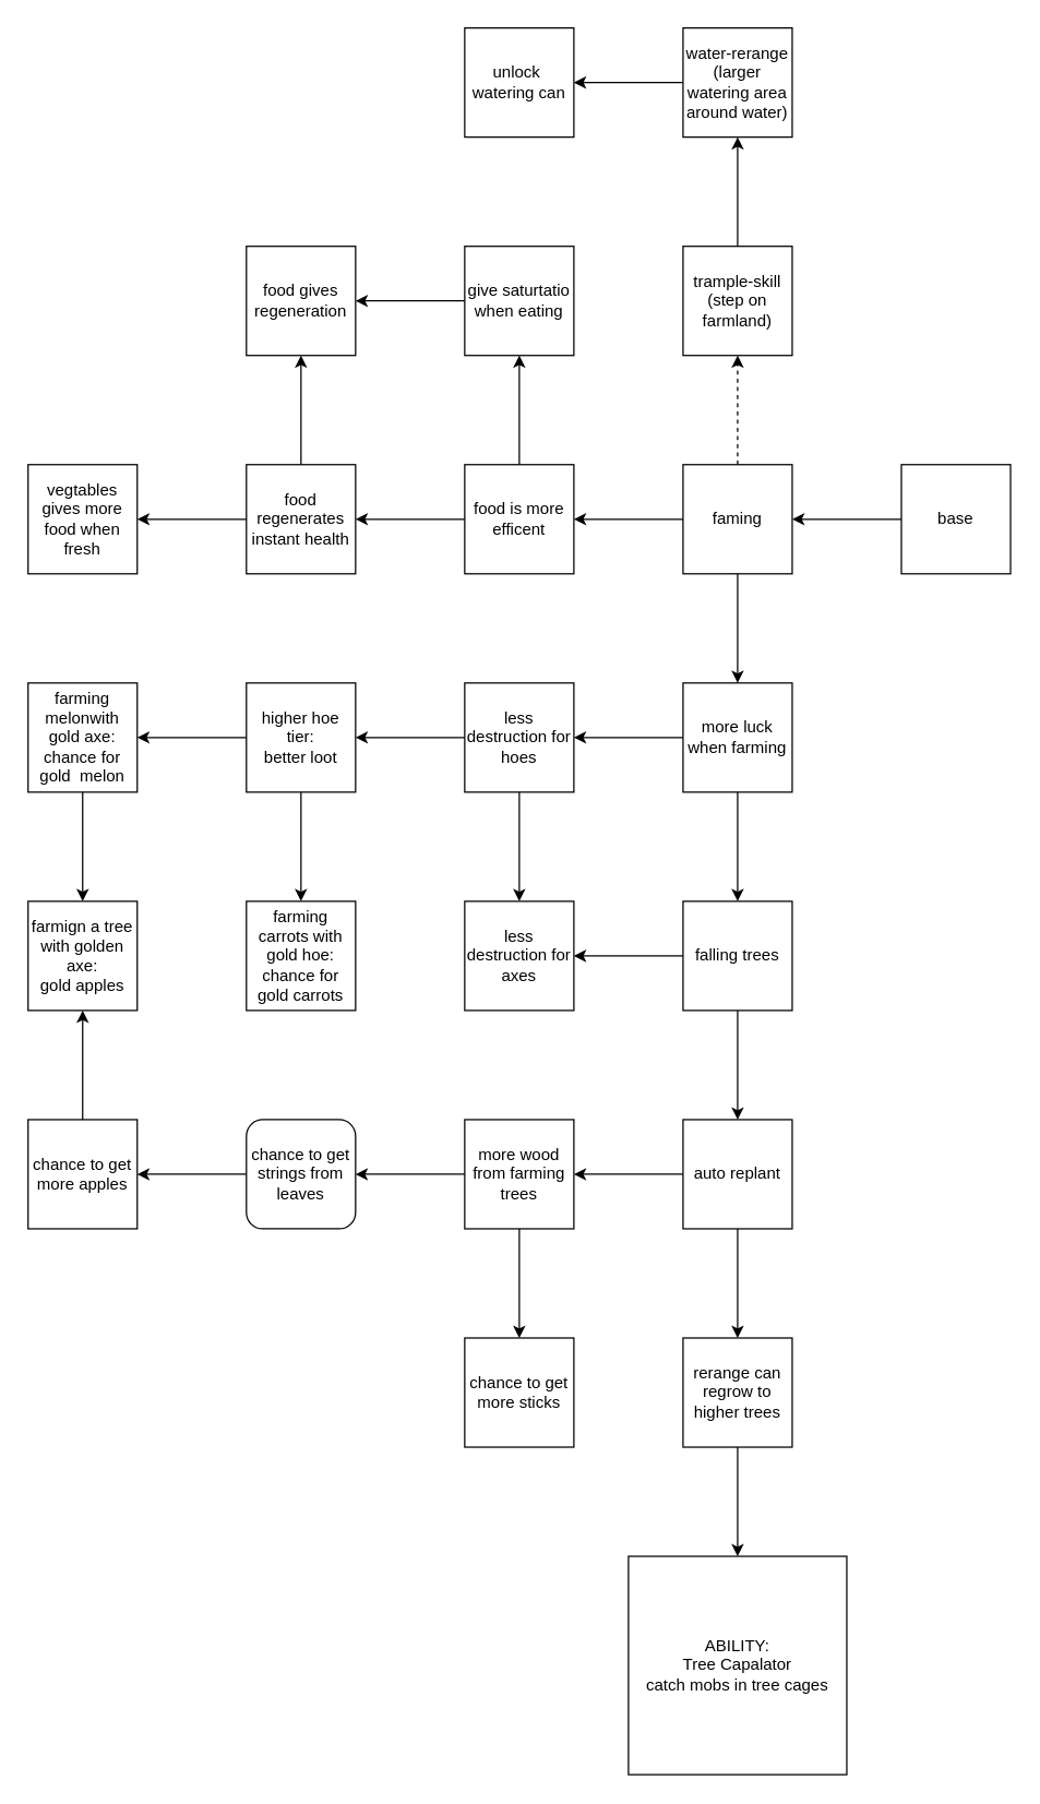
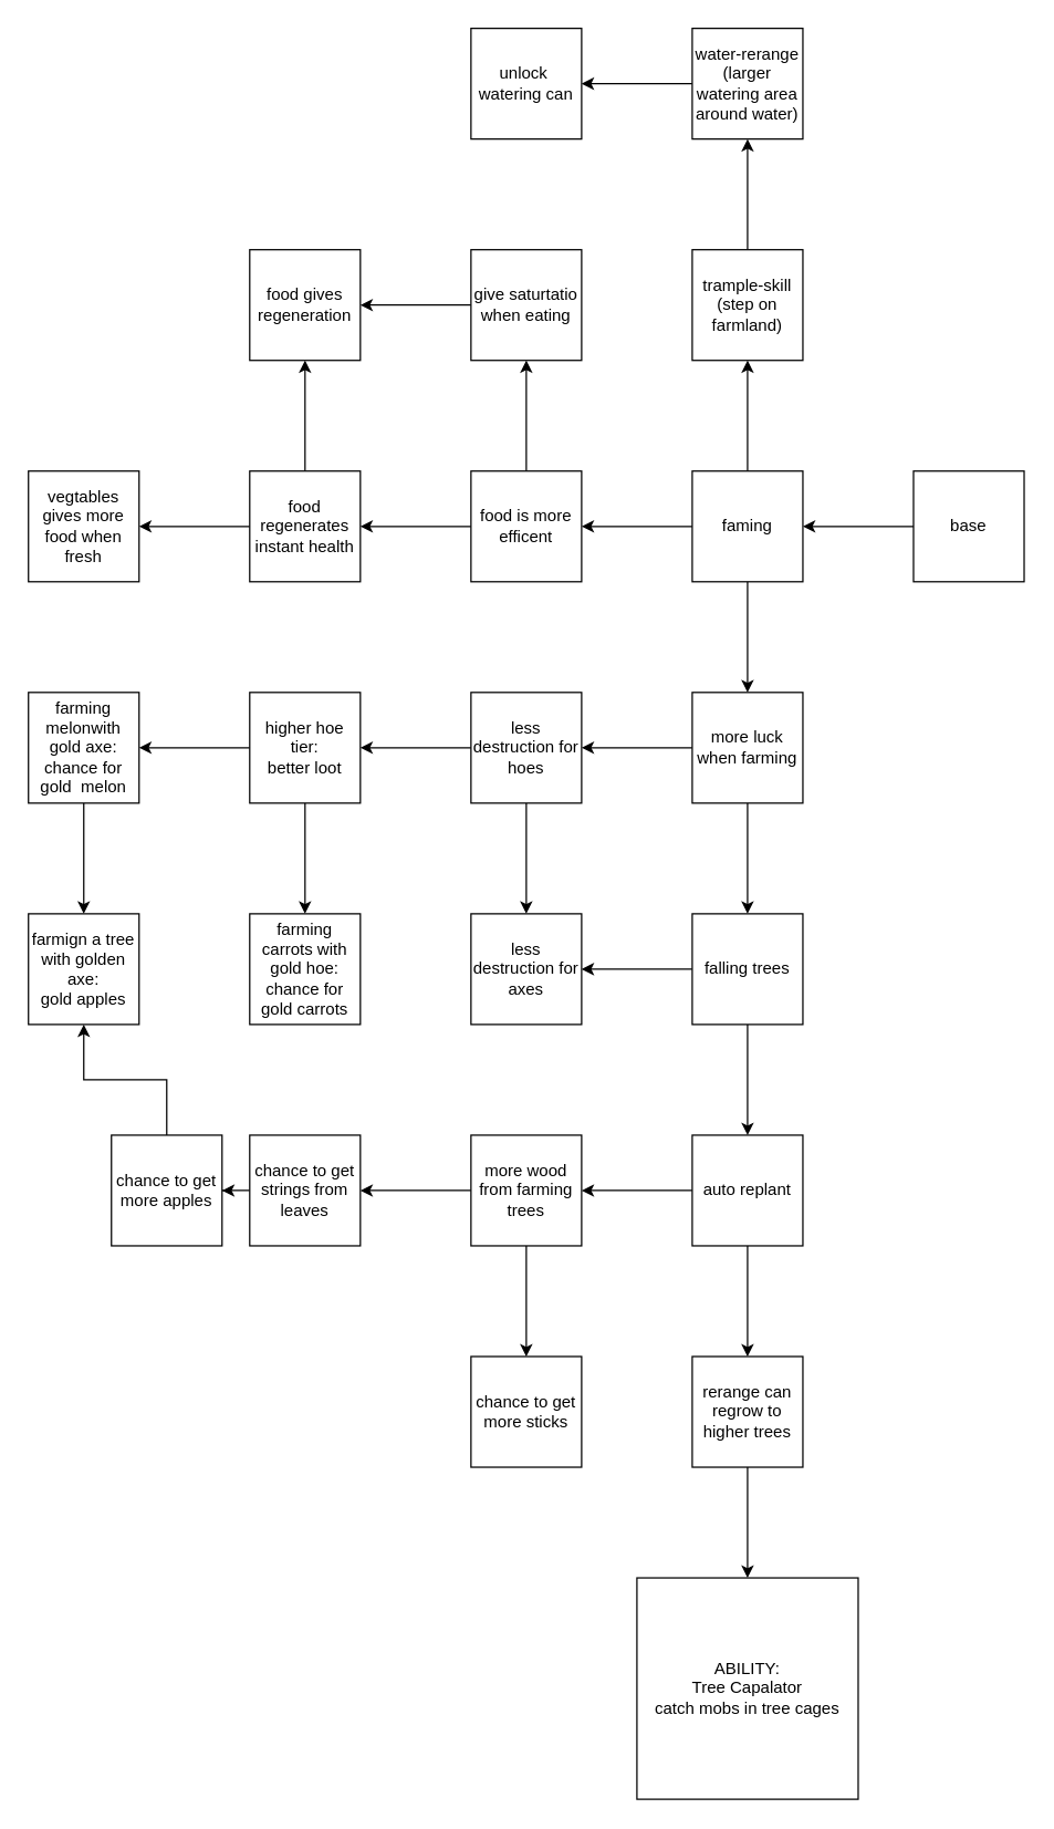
  <mxCell id="0" />
  <mxCell id="1" parent="0" />
  <mxCell id="2" style="edgeStyle=orthogonalEdgeStyle;rounded=0;orthogonalLoop=1;jettySize=auto;html=1;entryX=1;entryY=0.5;entryDx=0;entryDy=0;" parent="1" source="3" target="7" edge="1"><mxGeometry relative="1" as="geometry" /></mxCell>
  <mxCell id="3" value="base" style="rounded=0;whiteSpace=wrap;html=1;" parent="1" vertex="1"><mxGeometry x="660" y="340" width="80" height="80" as="geometry" /></mxCell>
  <mxCell id="4" style="edgeStyle=orthogonalEdgeStyle;rounded=0;orthogonalLoop=1;jettySize=auto;html=1;entryX=1;entryY=0.5;entryDx=0;entryDy=0;" parent="1" source="7" target="10" edge="1"><mxGeometry relative="1" as="geometry" /></mxCell>
- <mxCell id="5" style="edgeStyle=orthogonalEdgeStyle;rounded=0;orthogonalLoop=1;jettySize=auto;html=1;entryX=0.5;entryY=1;entryDx=0;entryDy=0;dashed=1;" parent="1" source="7" target="12" edge="1"><mxGeometry relative="1" as="geometry" /></mxCell>
+ <mxCell id="5" style="edgeStyle=orthogonalEdgeStyle;rounded=0;orthogonalLoop=1;jettySize=auto;html=1;entryX=0.5;entryY=1;entryDx=0;entryDy=0;" parent="1" source="7" target="12" edge="1"><mxGeometry relative="1" as="geometry" /></mxCell>
  <mxCell id="6" style="edgeStyle=orthogonalEdgeStyle;rounded=0;orthogonalLoop=1;jettySize=auto;html=1;" parent="1" source="7" target="18" edge="1"><mxGeometry relative="1" as="geometry" /></mxCell>
  <mxCell id="7" value="faming" style="rounded=0;whiteSpace=wrap;html=1;" parent="1" vertex="1"><mxGeometry x="500" y="340" width="80" height="80" as="geometry" /></mxCell>
  <mxCell id="8" style="edgeStyle=orthogonalEdgeStyle;rounded=0;orthogonalLoop=1;jettySize=auto;html=1;" edge="1" parent="1" source="10" target="49"><mxGeometry relative="1" as="geometry" /></mxCell>
  <mxCell id="9" style="edgeStyle=orthogonalEdgeStyle;rounded=0;orthogonalLoop=1;jettySize=auto;html=1;entryX=0.5;entryY=1;entryDx=0;entryDy=0;" edge="1" parent="1" source="10" target="51"><mxGeometry relative="1" as="geometry" /></mxCell>
  <mxCell id="10" value="food is more efficent" style="rounded=0;whiteSpace=wrap;html=1;" parent="1" vertex="1"><mxGeometry x="340" y="340" width="80" height="80" as="geometry" /></mxCell>
  <mxCell id="11" style="edgeStyle=orthogonalEdgeStyle;rounded=0;orthogonalLoop=1;jettySize=auto;html=1;" parent="1" source="12" target="14" edge="1"><mxGeometry relative="1" as="geometry" /></mxCell>
  <mxCell id="12" value="trample-skill&lt;br&gt;(step on farmland)" style="rounded=0;whiteSpace=wrap;html=1;" parent="1" vertex="1"><mxGeometry x="500" width="80" height="80" as="geometry" y="180" /></mxCell>
  <mxCell id="13" style="edgeStyle=orthogonalEdgeStyle;rounded=0;orthogonalLoop=1;jettySize=auto;html=1;" parent="1" source="14" target="15" edge="1"><mxGeometry relative="1" as="geometry" /></mxCell>
  <mxCell id="14" value="water-rerange&lt;br&gt;(larger watering area around water)" style="rounded=0;whiteSpace=wrap;html=1;" parent="1" vertex="1"><mxGeometry x="500" y="20" width="80" height="80" as="geometry" /></mxCell>
  <mxCell id="15" value="unlock&amp;nbsp;&lt;br&gt;watering can" style="rounded=0;whiteSpace=wrap;html=1;" parent="1" vertex="1"><mxGeometry x="340" y="20" width="80" height="80" as="geometry" /></mxCell>
  <mxCell id="16" style="edgeStyle=orthogonalEdgeStyle;rounded=0;orthogonalLoop=1;jettySize=auto;html=1;" parent="1" source="18" target="21" edge="1"><mxGeometry relative="1" as="geometry" /></mxCell>
  <mxCell id="17" style="edgeStyle=orthogonalEdgeStyle;rounded=0;orthogonalLoop=1;jettySize=auto;html=1;" edge="1" parent="1" source="18" target="31"><mxGeometry relative="1" as="geometry" /></mxCell>
  <mxCell id="18" value="more luck when farming" style="rounded=0;whiteSpace=wrap;html=1;" parent="1" vertex="1"><mxGeometry x="500" y="500" width="80" height="80" as="geometry" /></mxCell>
  <mxCell id="19" style="edgeStyle=orthogonalEdgeStyle;rounded=0;orthogonalLoop=1;jettySize=auto;html=1;" edge="1" parent="1" source="21" target="24"><mxGeometry relative="1" as="geometry" /></mxCell>
  <mxCell id="20" style="edgeStyle=orthogonalEdgeStyle;rounded=0;orthogonalLoop=1;jettySize=auto;html=1;" edge="1" parent="1" source="21" target="32"><mxGeometry relative="1" as="geometry" /></mxCell>
  <mxCell id="21" value="less destruction for hoes" style="rounded=0;whiteSpace=wrap;html=1;" parent="1" vertex="1"><mxGeometry x="340" y="500" width="80" height="80" as="geometry" /></mxCell>
  <mxCell id="22" style="edgeStyle=orthogonalEdgeStyle;rounded=0;orthogonalLoop=1;jettySize=auto;html=1;" edge="1" parent="1" source="24" target="26"><mxGeometry relative="1" as="geometry" /></mxCell>
  <mxCell id="23" style="edgeStyle=orthogonalEdgeStyle;rounded=0;orthogonalLoop=1;jettySize=auto;html=1;entryX=1;entryY=0.5;entryDx=0;entryDy=0;" edge="1" parent="1" source="24" target="27"><mxGeometry relative="1" as="geometry" /></mxCell>
  <mxCell id="24" value="higher hoe tier:&lt;br&gt;better loot" style="rounded=0;whiteSpace=wrap;html=1;" vertex="1" parent="1"><mxGeometry x="180" y="500" width="80" height="80" as="geometry" /></mxCell>
  <mxCell id="25" style="edgeStyle=orthogonalEdgeStyle;rounded=0;orthogonalLoop=1;jettySize=auto;html=1;entryX=0.5;entryY=0;entryDx=0;entryDy=0;exitX=0.5;exitY=1;exitDx=0;exitDy=0;" edge="1" parent="1" source="27" target="28"><mxGeometry relative="1" as="geometry" /></mxCell>
  <mxCell id="26" value="farming carrots with gold hoe:&lt;br&gt;chance for gold carrots" style="rounded=0;whiteSpace=wrap;html=1;" vertex="1" parent="1"><mxGeometry x="180" y="660" width="80" height="80" as="geometry" /></mxCell>
  <mxCell id="27" value="farming melonwith gold axe:&lt;br&gt;chance for gold&amp;nbsp; melon" style="rounded=0;whiteSpace=wrap;html=1;" vertex="1" parent="1"><mxGeometry x="20" y="500" width="80" height="80" as="geometry" /></mxCell>
  <mxCell id="28" value="farmign a tree with golden axe:&lt;br&gt;gold apples" style="rounded=0;whiteSpace=wrap;html=1;" vertex="1" parent="1"><mxGeometry x="20" y="660" width="80" height="80" as="geometry" /></mxCell>
  <mxCell id="29" style="edgeStyle=orthogonalEdgeStyle;rounded=0;orthogonalLoop=1;jettySize=auto;html=1;entryX=1;entryY=0.5;entryDx=0;entryDy=0;" edge="1" parent="1" source="31" target="32"><mxGeometry relative="1" as="geometry" /></mxCell>
  <mxCell id="30" style="edgeStyle=orthogonalEdgeStyle;rounded=0;orthogonalLoop=1;jettySize=auto;html=1;" edge="1" parent="1" source="31" target="35"><mxGeometry relative="1" as="geometry" /></mxCell>
  <mxCell id="31" value="falling trees" style="rounded=0;whiteSpace=wrap;html=1;" vertex="1" parent="1"><mxGeometry x="500" y="660" width="80" height="80" as="geometry" /></mxCell>
  <mxCell id="32" value="less destruction for axes" style="rounded=0;whiteSpace=wrap;html=1;" vertex="1" parent="1"><mxGeometry x="340" y="660" width="80" height="80" as="geometry" /></mxCell>
  <mxCell id="33" style="edgeStyle=orthogonalEdgeStyle;rounded=0;orthogonalLoop=1;jettySize=auto;html=1;" edge="1" parent="1" source="35" target="37"><mxGeometry relative="1" as="geometry" /></mxCell>
  <mxCell id="34" style="edgeStyle=orthogonalEdgeStyle;rounded=0;orthogonalLoop=1;jettySize=auto;html=1;" edge="1" parent="1" source="35" target="40"><mxGeometry relative="1" as="geometry" /></mxCell>
  <mxCell id="35" value="auto replant" style="rounded=0;whiteSpace=wrap;html=1;" vertex="1" parent="1"><mxGeometry x="500" y="820" width="80" height="80" as="geometry" /></mxCell>
  <mxCell id="36" style="edgeStyle=orthogonalEdgeStyle;rounded=0;orthogonalLoop=1;jettySize=auto;html=1;" edge="1" parent="1" source="37" target="46"><mxGeometry relative="1" as="geometry" /></mxCell>
  <mxCell id="37" value="rerange can regrow to higher trees" style="rounded=0;whiteSpace=wrap;html=1;" vertex="1" parent="1"><mxGeometry x="500" y="980" width="80" height="80" as="geometry" /></mxCell>
  <mxCell id="38" style="edgeStyle=orthogonalEdgeStyle;rounded=0;orthogonalLoop=1;jettySize=auto;html=1;" edge="1" parent="1" source="40" target="42"><mxGeometry relative="1" as="geometry" /></mxCell>
  <mxCell id="39" style="edgeStyle=orthogonalEdgeStyle;rounded=0;orthogonalLoop=1;jettySize=auto;html=1;" edge="1" parent="1" source="40" target="45"><mxGeometry relative="1" as="geometry" /></mxCell>
  <mxCell id="40" value="more wood from farming trees" style="rounded=0;whiteSpace=wrap;html=1;" vertex="1" parent="1"><mxGeometry x="340" y="820" width="80" height="80" as="geometry" /></mxCell>
  <mxCell id="41" style="edgeStyle=orthogonalEdgeStyle;rounded=0;orthogonalLoop=1;jettySize=auto;html=1;" edge="1" parent="1" source="42" target="44"><mxGeometry relative="1" as="geometry" /></mxCell>
- <mxCell id="42" value="chance to get strings from leaves" style="whiteSpace=wrap;html=1;rounded=1;" vertex="1" parent="1"><mxGeometry x="180" y="820" width="80" height="80" as="geometry" /></mxCell>
+ <mxCell id="42" value="chance to get strings from leaves" style="rounded=0;whiteSpace=wrap;html=1;" vertex="1" parent="1"><mxGeometry x="180" y="820" width="80" height="80" as="geometry" /></mxCell>
  <mxCell id="43" style="edgeStyle=orthogonalEdgeStyle;rounded=0;orthogonalLoop=1;jettySize=auto;html=1;entryX=0.5;entryY=1;entryDx=0;entryDy=0;" edge="1" parent="1" source="44" target="28"><mxGeometry relative="1" as="geometry" /></mxCell>
- <mxCell id="44" value="chance to get more apples" style="rounded=0;whiteSpace=wrap;html=1;" vertex="1" parent="1"><mxGeometry x="20" y="820" width="80" height="80" as="geometry" /></mxCell>
+ <mxCell id="44" value="chance to get more apples" style="rounded=0;whiteSpace=wrap;html=1;" vertex="1" parent="1"><mxGeometry x="80" y="820" width="80" height="80" as="geometry" /></mxCell>
  <mxCell id="45" value="chance to get more sticks" style="rounded=0;whiteSpace=wrap;html=1;" vertex="1" parent="1"><mxGeometry x="340" y="980" width="80" height="80" as="geometry" /></mxCell>
  <mxCell id="46" value="ABILITY:&lt;br&gt;Tree Capalator&lt;br&gt;catch mobs in tree cages" style="rounded=0;whiteSpace=wrap;html=1;" vertex="1" parent="1"><mxGeometry x="460" y="1140" width="160" height="160" as="geometry" /></mxCell>
  <mxCell id="47" style="edgeStyle=orthogonalEdgeStyle;rounded=0;orthogonalLoop=1;jettySize=auto;html=1;" edge="1" parent="1" source="49" target="52"><mxGeometry relative="1" as="geometry" /></mxCell>
  <mxCell id="48" style="edgeStyle=orthogonalEdgeStyle;rounded=0;orthogonalLoop=1;jettySize=auto;html=1;" edge="1" parent="1" source="49" target="53"><mxGeometry relative="1" as="geometry" /></mxCell>
  <mxCell id="49" value="food regenerates instant health" style="rounded=0;whiteSpace=wrap;html=1;" vertex="1" parent="1"><mxGeometry x="180" y="340" width="80" height="80" as="geometry" /></mxCell>
  <mxCell id="50" style="edgeStyle=orthogonalEdgeStyle;rounded=0;orthogonalLoop=1;jettySize=auto;html=1;" edge="1" parent="1" source="51" target="52"><mxGeometry relative="1" as="geometry" /></mxCell>
  <mxCell id="51" value="give saturtatio when eating" style="rounded=0;whiteSpace=wrap;html=1;" vertex="1" parent="1"><mxGeometry x="340" width="80" height="80" as="geometry" y="180" /></mxCell>
  <mxCell id="52" value="food gives regeneration" style="rounded=0;whiteSpace=wrap;html=1;" vertex="1" parent="1"><mxGeometry x="180" width="80" height="80" as="geometry" y="180" /></mxCell>
  <mxCell id="53" value="vegtables gives more food when fresh" style="rounded=0;whiteSpace=wrap;html=1;" vertex="1" parent="1"><mxGeometry x="20" y="340" width="80" height="80" as="geometry" /></mxCell>
